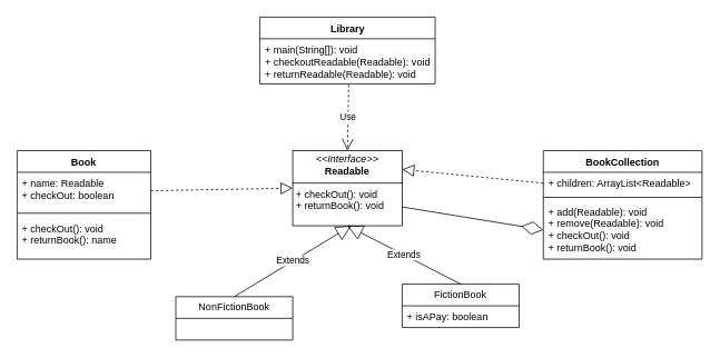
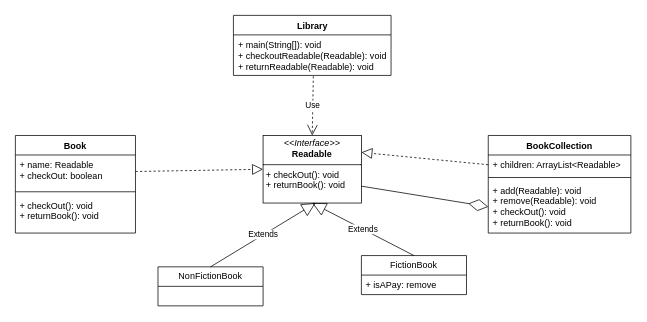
  <mxCell id="0" />
  <mxCell id="1" parent="0" />
  <mxCell id="2" value="&lt;p style=&quot;margin:0px;margin-top:4px;text-align:center;&quot;&gt;&lt;i&gt;&amp;lt;&amp;lt;Interface&amp;gt;&amp;gt;&lt;/i&gt;&lt;br&gt;&lt;b&gt;Readable&lt;/b&gt;&lt;/p&gt;&lt;hr size=&quot;1&quot; style=&quot;border-style:solid;&quot;&gt;&lt;p style=&quot;margin:0px;margin-left:4px;&quot;&gt;+ checkOut(): void&lt;br&gt;+ returnBook(): void&lt;/p&gt;" style="verticalAlign=top;align=left;overflow=fill;html=1;whiteSpace=wrap;" vertex="1" parent="1"><mxGeometry x="350" y="180" width="131" height="90" as="geometry" /></mxCell>
  <mxCell id="3" style="edgeStyle=orthogonalEdgeStyle;rounded=0;orthogonalLoop=1;jettySize=auto;html=1;exitX=0.5;exitY=1;exitDx=0;exitDy=0;" edge="1" parent="1" source="2" target="2"><mxGeometry relative="1" as="geometry" /></mxCell>
  <mxCell id="4" value="Book" style="swimlane;fontStyle=1;align=center;verticalAlign=top;childLayout=stackLayout;horizontal=1;startSize=26;horizontalStack=0;resizeParent=1;resizeParentMax=0;resizeLast=0;collapsible=1;marginBottom=0;whiteSpace=wrap;html=1;" vertex="1" parent="1"><mxGeometry x="20" y="180" width="160" height="130" as="geometry" /></mxCell>
  <mxCell id="5" value="+ name: Readable&lt;div&gt;+ checkOut: boolean&lt;/div&gt;" style="text;strokeColor=none;fillColor=none;align=left;verticalAlign=top;spacingLeft=4;spacingRight=4;overflow=hidden;rotatable=0;points=[[0,0.5],[1,0.5]];portConstraint=eastwest;whiteSpace=wrap;html=1;" vertex="1" parent="4"><mxGeometry y="26" width="160" height="44" as="geometry" /></mxCell>
  <mxCell id="6" value="" style="line;strokeWidth=1;fillColor=none;align=left;verticalAlign=middle;spacingTop=-1;spacingLeft=3;spacingRight=3;rotatable=0;labelPosition=right;points=[];portConstraint=eastwest;strokeColor=inherit;" vertex="1" parent="4"><mxGeometry y="70" width="160" height="10" as="geometry" /></mxCell>
- <mxCell id="7" value="+ checkOut(): void&lt;div&gt;+ returnBook(): name&lt;/div&gt;" style="text;strokeColor=none;fillColor=none;align=left;verticalAlign=top;spacingLeft=4;spacingRight=4;overflow=hidden;rotatable=0;points=[[0,0.5],[1,0.5]];portConstraint=eastwest;whiteSpace=wrap;html=1;" vertex="1" parent="4"><mxGeometry y="80" width="160" height="50" as="geometry" /></mxCell>
+ <mxCell id="7" value="+ checkOut(): void&lt;div&gt;+ returnBook(): void&lt;/div&gt;" style="text;strokeColor=none;fillColor=none;align=left;verticalAlign=top;spacingLeft=4;spacingRight=4;overflow=hidden;rotatable=0;points=[[0,0.5],[1,0.5]];portConstraint=eastwest;whiteSpace=wrap;html=1;" vertex="1" parent="4"><mxGeometry y="80" width="160" height="50" as="geometry" /></mxCell>
  <mxCell id="8" value="" style="endArrow=block;dashed=1;endFill=0;endSize=12;html=1;rounded=0;exitX=1;exitY=0.5;exitDx=0;exitDy=0;entryX=0;entryY=0.5;entryDx=0;entryDy=0;" edge="1" parent="1" source="5" target="2"><mxGeometry width="160" relative="1" as="geometry"><mxPoint x="250" y="410" as="sourcePoint" /><mxPoint x="410" y="410" as="targetPoint" /></mxGeometry></mxCell>
  <mxCell id="9" value="FictionBook" style="swimlane;fontStyle=0;childLayout=stackLayout;horizontal=1;startSize=26;fillColor=none;horizontalStack=0;resizeParent=1;resizeParentMax=0;resizeLast=0;collapsible=1;marginBottom=0;whiteSpace=wrap;html=1;" vertex="1" parent="1"><mxGeometry x="481" y="340" width="140" height="52" as="geometry" /></mxCell>
- <mxCell id="10" value="+ isAPay: boolean" style="text;strokeColor=none;fillColor=none;align=left;verticalAlign=top;spacingLeft=4;spacingRight=4;overflow=hidden;rotatable=0;points=[[0,0.5],[1,0.5]];portConstraint=eastwest;whiteSpace=wrap;html=1;" vertex="1" parent="9"><mxGeometry y="26" width="140" height="26" as="geometry" /></mxCell>
+ <mxCell id="10" value="+ isAPay: remove" style="text;strokeColor=none;fillColor=none;align=left;verticalAlign=top;spacingLeft=4;spacingRight=4;overflow=hidden;rotatable=0;points=[[0,0.5],[1,0.5]];portConstraint=eastwest;whiteSpace=wrap;html=1;" vertex="1" parent="9"><mxGeometry y="26" width="140" height="26" as="geometry" /></mxCell>
  <mxCell id="11" value="Extends" style="endArrow=block;endSize=16;endFill=0;html=1;rounded=0;entryX=0.5;entryY=1;entryDx=0;entryDy=0;exitX=0.5;exitY=0;exitDx=0;exitDy=0;" edge="1" parent="1" source="9" target="2"><mxGeometry width="160" relative="1" as="geometry"><mxPoint x="250" y="410" as="sourcePoint" /><mxPoint x="410" y="410" as="targetPoint" /></mxGeometry></mxCell>
  <mxCell id="12" value="NonFictionBook" style="swimlane;fontStyle=0;childLayout=stackLayout;horizontal=1;startSize=26;fillColor=none;horizontalStack=0;resizeParent=1;resizeParentMax=0;resizeLast=0;collapsible=1;marginBottom=0;whiteSpace=wrap;html=1;" vertex="1" parent="1"><mxGeometry x="210" y="355" width="140" height="52" as="geometry" /></mxCell>
  <mxCell id="13" value="Extends" style="endArrow=block;endSize=16;endFill=0;html=1;rounded=0;exitX=0.5;exitY=0;exitDx=0;exitDy=0;" edge="1" parent="1" source="12"><mxGeometry width="160" relative="1" as="geometry"><mxPoint x="250" y="410" as="sourcePoint" /><mxPoint x="420" y="270" as="targetPoint" /></mxGeometry></mxCell>
  <mxCell id="14" value="BookCollection" style="swimlane;fontStyle=1;align=center;verticalAlign=top;childLayout=stackLayout;horizontal=1;startSize=26;horizontalStack=0;resizeParent=1;resizeParentMax=0;resizeLast=0;collapsible=1;marginBottom=0;whiteSpace=wrap;html=1;" vertex="1" parent="1"><mxGeometry x="650" y="180" width="190" height="130" as="geometry" /></mxCell>
  <mxCell id="15" value="+ children: ArrayList&amp;lt;Readable&amp;gt;" style="text;strokeColor=none;fillColor=none;align=left;verticalAlign=top;spacingLeft=4;spacingRight=4;overflow=hidden;rotatable=0;points=[[0,0.5],[1,0.5]];portConstraint=eastwest;whiteSpace=wrap;html=1;" vertex="1" parent="14"><mxGeometry y="26" width="190" height="26" as="geometry" /></mxCell>
  <mxCell id="16" value="" style="line;strokeWidth=1;fillColor=none;align=left;verticalAlign=middle;spacingTop=-1;spacingLeft=3;spacingRight=3;rotatable=0;labelPosition=right;points=[];portConstraint=eastwest;strokeColor=inherit;" vertex="1" parent="14"><mxGeometry y="52" width="190" height="8" as="geometry" /></mxCell>
  <mxCell id="17" value="+ add(Readable): void&lt;div&gt;+ remove(Readable): void&lt;/div&gt;&lt;div&gt;+ checkOut(): void&lt;/div&gt;&lt;div&gt;+ returnBook(): void&lt;/div&gt;" style="text;strokeColor=none;fillColor=none;align=left;verticalAlign=top;spacingLeft=4;spacingRight=4;overflow=hidden;rotatable=0;points=[[0,0.5],[1,0.5]];portConstraint=eastwest;whiteSpace=wrap;html=1;" vertex="1" parent="14"><mxGeometry y="60" width="190" height="70" as="geometry" /></mxCell>
  <mxCell id="18" value="" style="endArrow=block;dashed=1;endFill=0;endSize=12;html=1;rounded=0;entryX=1;entryY=0.25;entryDx=0;entryDy=0;exitX=0;exitY=0.5;exitDx=0;exitDy=0;" edge="1" parent="1" source="15" target="2"><mxGeometry width="160" relative="1" as="geometry"><mxPoint x="250" y="410" as="sourcePoint" /><mxPoint x="410" y="410" as="targetPoint" /></mxGeometry></mxCell>
  <mxCell id="19" value="" style="endArrow=diamondThin;endFill=0;endSize=24;html=1;rounded=0;entryX=0;entryY=0.5;entryDx=0;entryDy=0;exitX=1;exitY=0.75;exitDx=0;exitDy=0;" edge="1" parent="1" source="2" target="17"><mxGeometry width="160" relative="1" as="geometry"><mxPoint x="250" y="410" as="sourcePoint" /><mxPoint x="410" y="410" as="targetPoint" /></mxGeometry></mxCell>
  <mxCell id="20" value="Library" style="swimlane;fontStyle=1;align=center;verticalAlign=top;childLayout=stackLayout;horizontal=1;startSize=26;horizontalStack=0;resizeParent=1;resizeParentMax=0;resizeLast=0;collapsible=1;marginBottom=0;whiteSpace=wrap;html=1;" vertex="1" parent="1"><mxGeometry x="310.5" y="20" width="210" height="80" as="geometry" /></mxCell>
  <mxCell id="21" value="+ main(String[]): void&lt;div&gt;+ checkoutReadable(Readable): void&lt;/div&gt;&lt;div&gt;+ returnReadable(Readable): void&lt;/div&gt;" style="text;strokeColor=none;fillColor=none;align=left;verticalAlign=top;spacingLeft=4;spacingRight=4;overflow=hidden;rotatable=0;points=[[0,0.5],[1,0.5]];portConstraint=eastwest;whiteSpace=wrap;html=1;" vertex="1" parent="20"><mxGeometry y="26" width="210" height="54" as="geometry" /></mxCell>
  <mxCell id="22" value="Use" style="endArrow=open;endSize=12;dashed=1;html=1;rounded=0;exitX=0.507;exitY=1.019;exitDx=0;exitDy=0;exitPerimeter=0;entryX=0.5;entryY=0;entryDx=0;entryDy=0;" edge="1" parent="1" source="21" target="2"><mxGeometry width="160" relative="1" as="geometry"><mxPoint x="496" y="350" as="sourcePoint" /><mxPoint x="656" y="350" as="targetPoint" /></mxGeometry></mxCell>
